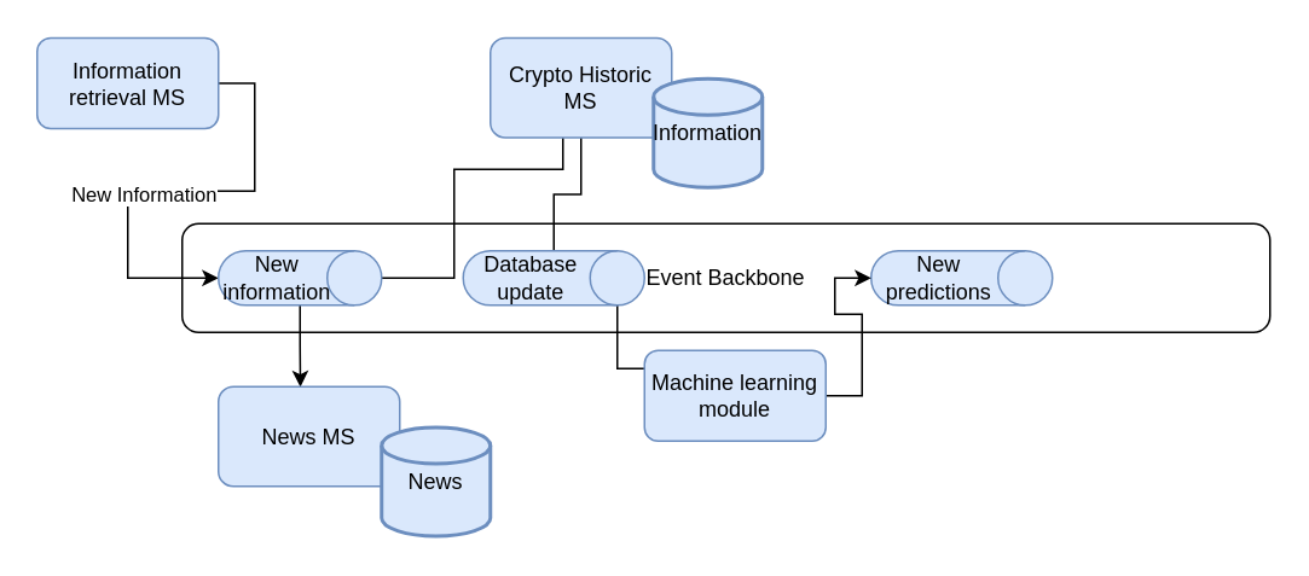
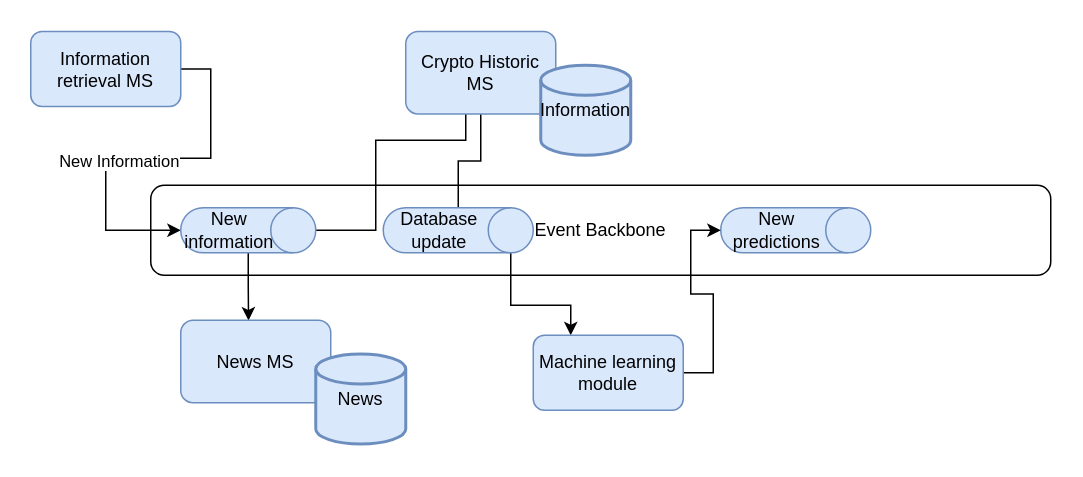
  <mxCell id="0" />
  <mxCell id="1" parent="0" />
  <mxCell id="2" value="Event Backbone" style="rounded=1;whiteSpace=wrap;html=1;" vertex="1" parent="1"><mxGeometry x="100" y="123" width="600" height="60" as="geometry" /></mxCell>
  <mxCell id="3" style="edgeStyle=orthogonalEdgeStyle;rounded=0;orthogonalLoop=1;jettySize=auto;html=1;entryX=0.5;entryY=1;entryDx=0;entryDy=0;entryPerimeter=0;" edge="1" parent="1" source="5" target="8"><mxGeometry relative="1" as="geometry"><Array as="points"><mxPoint x="140" y="45" /><mxPoint x="140" y="105" /><mxPoint x="70" y="105" /><mxPoint x="70" y="153" /></Array></mxGeometry></mxCell>
  <mxCell id="4" value="New Information" style="edgeLabel;html=1;align=center;verticalAlign=middle;resizable=0;points=[];" vertex="1" connectable="0" parent="3"><mxGeometry x="0.143" y="1" relative="1" as="geometry"><mxPoint as="offset" /></mxGeometry></mxCell>
  <mxCell id="5" value="Information retrieval MS" style="rounded=1;whiteSpace=wrap;html=1;fillColor=#dae8fc;strokeColor=#6c8ebf;" vertex="1" parent="1"><mxGeometry x="20" y="20.5" width="100" height="50" as="geometry" /></mxCell>
  <mxCell id="6" style="edgeStyle=orthogonalEdgeStyle;rounded=0;orthogonalLoop=1;jettySize=auto;html=1;exitX=0.5;exitY=0;exitDx=0;exitDy=0;exitPerimeter=0;entryX=0;entryY=0.5;entryDx=0;entryDy=0;" edge="1" parent="1" source="8" target="10"><mxGeometry relative="1" as="geometry"><Array as="points"><mxPoint x="250" y="153" /><mxPoint x="250" y="93" /><mxPoint x="310" y="93" /><mxPoint x="310" y="48" /></Array></mxGeometry></mxCell>
  <mxCell id="7" style="edgeStyle=orthogonalEdgeStyle;rounded=0;orthogonalLoop=1;jettySize=auto;html=1;exitX=1;exitY=0.5;exitDx=0;exitDy=0;exitPerimeter=0;entryX=0.452;entryY=0.003;entryDx=0;entryDy=0;entryPerimeter=0;strokeColor=#000000;" edge="1" parent="1" source="8" target="17"><mxGeometry relative="1" as="geometry" /></mxCell>
  <mxCell id="8" value="New information" style="shape=cylinder3;whiteSpace=wrap;html=1;boundedLbl=1;backgroundOutline=1;size=15;rounded=1;direction=south;fillColor=#dae8fc;strokeColor=#6c8ebf;" vertex="1" parent="1"><mxGeometry x="120" y="138" width="90" height="30" as="geometry" /></mxCell>
  <mxCell id="9" style="edgeStyle=orthogonalEdgeStyle;rounded=0;orthogonalLoop=1;jettySize=auto;html=1;exitX=0.5;exitY=1;exitDx=0;exitDy=0;entryX=0;entryY=0.5;entryDx=0;entryDy=0;entryPerimeter=0;strokeColor=#000000;endArrow=none;" edge="1" parent="1" source="10" target="14"><mxGeometry relative="1" as="geometry" /></mxCell>
  <mxCell id="10" value="Crypto Historic MS" style="rounded=1;whiteSpace=wrap;html=1;fillColor=#dae8fc;strokeColor=#6c8ebf;" vertex="1" parent="1"><mxGeometry x="270" y="20.5" width="100" height="55" as="geometry" /></mxCell>
  <mxCell id="11" value="Information" style="strokeWidth=2;html=1;shape=mxgraph.flowchart.database;whiteSpace=wrap;rounded=1;fillColor=#dae8fc;strokeColor=#6c8ebf;" vertex="1" parent="1"><mxGeometry x="360" y="43" width="60" height="60" as="geometry" /></mxCell>
  <mxCell id="12" value="New predictions" style="shape=cylinder3;whiteSpace=wrap;html=1;boundedLbl=1;backgroundOutline=1;size=15;rounded=1;direction=south;fillColor=#dae8fc;strokeColor=#6c8ebf;" vertex="1" parent="1"><mxGeometry x="480" y="138" width="100" height="30" as="geometry" /></mxCell>
  <mxCell id="13" style="edgeStyle=orthogonalEdgeStyle;rounded=0;orthogonalLoop=1;jettySize=auto;html=1;exitX=0.5;exitY=0;exitDx=0;exitDy=0;exitPerimeter=0;entryX=0.25;entryY=0;entryDx=0;entryDy=0;strokeColor=#000000;" edge="1" parent="1" source="14" target="16"><mxGeometry relative="1" as="geometry"><Array as="points"><mxPoint x="340" y="203" /><mxPoint x="380" y="203" /></Array></mxGeometry></mxCell>
  <mxCell id="14" value="Database update" style="shape=cylinder3;whiteSpace=wrap;html=1;boundedLbl=1;backgroundOutline=1;size=15;rounded=1;direction=south;fillColor=#dae8fc;strokeColor=#6c8ebf;" vertex="1" parent="1"><mxGeometry x="255" y="138" width="100" height="30" as="geometry" /></mxCell>
  <mxCell id="15" style="edgeStyle=orthogonalEdgeStyle;rounded=0;orthogonalLoop=1;jettySize=auto;html=1;exitX=1;exitY=0.5;exitDx=0;exitDy=0;entryX=0.5;entryY=1;entryDx=0;entryDy=0;entryPerimeter=0;strokeColor=#000000;" edge="1" parent="1" source="16" target="12"><mxGeometry relative="1" as="geometry" /></mxCell>
- <mxCell id="16" value="Machine learning module" style="rounded=1;whiteSpace=wrap;html=1;fillColor=#dae8fc;strokeColor=#6c8ebf;" vertex="1" parent="1"><mxGeometry x="355" y="193" width="100" height="50" as="geometry" /></mxCell>
+ <mxCell id="16" value="Machine learning module" style="rounded=1;whiteSpace=wrap;html=1;fillColor=#dae8fc;strokeColor=#6c8ebf;" vertex="1" parent="1"><mxGeometry x="355" y="223" width="100" height="50" as="geometry" /></mxCell>
  <mxCell id="17" value="News MS" style="rounded=1;whiteSpace=wrap;html=1;fillColor=#dae8fc;strokeColor=#6c8ebf;" vertex="1" parent="1"><mxGeometry x="120" y="213" width="100" height="55" as="geometry" /></mxCell>
  <mxCell id="18" value="News" style="strokeWidth=2;html=1;shape=mxgraph.flowchart.database;whiteSpace=wrap;rounded=1;fillColor=#dae8fc;strokeColor=#6c8ebf;" vertex="1" parent="1"><mxGeometry x="210" y="235.5" width="60" height="60" as="geometry" /></mxCell>
